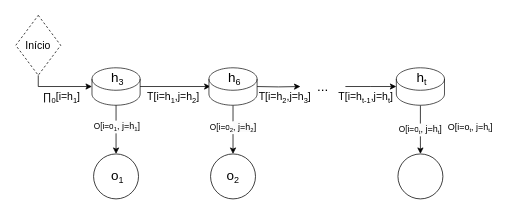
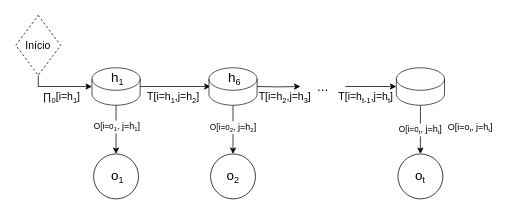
  <mxCell id="0" />
  <mxCell id="1" parent="0" />
  <mxCell id="2" value="" style="shape=cylinder3;whiteSpace=wrap;html=1;boundedLbl=1;backgroundOutline=1;size=15;fillColor=#FFFFFF;strokeColor=#1A1A1A;" vertex="1" parent="1"><mxGeometry x="121.71" y="90" width="64.29" height="50" as="geometry" /></mxCell>
  <mxCell id="3" value="" style="edgeStyle=orthogonalEdgeStyle;rounded=0;orthogonalLoop=1;jettySize=auto;html=1;exitX=1;exitY=0.5;exitDx=0;exitDy=0;exitPerimeter=0;" parent="1" edge="1"><mxGeometry relative="1" as="geometry"><mxPoint x="186" y="115" as="sourcePoint" /><mxPoint x="280" y="115" as="targetPoint" /></mxGeometry></mxCell>
  <mxCell id="4" value="" style="edgeStyle=orthogonalEdgeStyle;rounded=0;orthogonalLoop=1;jettySize=auto;html=1;" parent="1" target="6" edge="1"><mxGeometry relative="1" as="geometry"><mxPoint x="340" y="115" as="sourcePoint" /></mxGeometry></mxCell>
  <mxCell id="5" value="" style="edgeStyle=orthogonalEdgeStyle;rounded=0;orthogonalLoop=1;jettySize=auto;html=1;" parent="1" source="6" edge="1"><mxGeometry relative="1" as="geometry"><mxPoint x="528" y="115" as="targetPoint" /></mxGeometry></mxCell>
  <mxCell id="6" value="&lt;font style=&quot;font-size: 18px;&quot;&gt;...&lt;/font&gt;" style="text;html=1;strokeColor=none;fillColor=none;align=center;verticalAlign=middle;whiteSpace=wrap;rounded=0;" parent="1" vertex="1"><mxGeometry x="400" y="100" width="60" height="30" as="geometry" /></mxCell>
  <mxCell id="7" style="edgeStyle=orthogonalEdgeStyle;rounded=0;orthogonalLoop=1;jettySize=auto;html=1;entryX=0;entryY=0.5;entryDx=0;entryDy=0;entryPerimeter=0;" parent="1" source="8" target="2" edge="1"><mxGeometry relative="1" as="geometry"><Array as="points"><mxPoint x="50" y="115" /></Array><mxPoint x="120" y="115" as="targetPoint" /></mxGeometry></mxCell>
  <mxCell id="8" value="Início" style="rhombus;whiteSpace=wrap;html=1;fontSize=14;dashed=1;" parent="1" vertex="1"><mxGeometry x="20" y="20" width="60" height="80" as="geometry" /></mxCell>
  <mxCell id="9" value="T[i=h&lt;sub style=&quot;&quot;&gt;&lt;font style=&quot;font-size: 10px;&quot;&gt;1&lt;/font&gt;&lt;/sub&gt;&lt;font style=&quot;font-size: 14px;&quot;&gt;,j=h&lt;/font&gt;&lt;sub style=&quot;&quot;&gt;&lt;font style=&quot;font-size: 10px;&quot;&gt;2&lt;/font&gt;&lt;/sub&gt;]" style="text;html=1;strokeColor=none;fillColor=none;align=center;verticalAlign=middle;whiteSpace=wrap;rounded=0;fontSize=14;" parent="1" vertex="1"><mxGeometry x="186" y="115" width="89" height="30" as="geometry" /></mxCell>
  <mxCell id="10" value="T[i=h&lt;sub style=&quot;&quot;&gt;&lt;font style=&quot;font-size: 10px;&quot;&gt;2&lt;/font&gt;&lt;/sub&gt;&lt;font style=&quot;font-size: 14px;&quot;&gt;,j=h&lt;/font&gt;&lt;sub style=&quot;&quot;&gt;&lt;font style=&quot;font-size: 10px;&quot;&gt;3&lt;/font&gt;&lt;/sub&gt;]" style="text;html=1;strokeColor=none;fillColor=none;align=center;verticalAlign=middle;whiteSpace=wrap;rounded=0;fontSize=14;" parent="1" vertex="1"><mxGeometry x="335" y="115" width="89" height="30" as="geometry" /></mxCell>
  <mxCell id="11" value="T[i=h&lt;sub style=&quot;&quot;&gt;&lt;font style=&quot;font-size: 10px;&quot;&gt;t-1&lt;/font&gt;&lt;/sub&gt;&lt;font style=&quot;font-size: 14px;&quot;&gt;,j=h&lt;/font&gt;&lt;sub style=&quot;&quot;&gt;&lt;font style=&quot;font-size: 10px;&quot;&gt;t&lt;/font&gt;&lt;/sub&gt;]" style="text;html=1;strokeColor=none;fillColor=none;align=center;verticalAlign=middle;whiteSpace=wrap;rounded=0;fontSize=14;" parent="1" vertex="1"><mxGeometry x="443" y="115" width="89" height="30" as="geometry" /></mxCell>
  <mxCell id="12" value="∏&lt;sub style=&quot;border-color: var(--border-color);&quot;&gt;&lt;font style=&quot;font-size: 10px;&quot;&gt;0&lt;/font&gt;&lt;/sub&gt;[i=h&lt;sub style=&quot;&quot;&gt;&lt;font style=&quot;font-size: 10px;&quot;&gt;1&lt;/font&gt;&lt;/sub&gt;]" style="text;html=1;strokeColor=none;fillColor=none;align=center;verticalAlign=middle;whiteSpace=wrap;rounded=0;fontSize=14;" parent="1" vertex="1"><mxGeometry x="37" y="115" width="89" height="30" as="geometry" /></mxCell>
  <mxCell id="13" value="" style="edgeStyle=orthogonalEdgeStyle;rounded=0;orthogonalLoop=1;jettySize=auto;html=1;exitX=0.5;exitY=1;exitDx=0;exitDy=0;exitPerimeter=0;" parent="1" source="2" target="19" edge="1"><mxGeometry relative="1" as="geometry"><mxPoint x="156" y="150" as="sourcePoint" /></mxGeometry></mxCell>
  <mxCell id="14" value="O[i=o&lt;sub style=&quot;border-color: var(--border-color); background-color: rgb(251, 251, 251);&quot;&gt;&lt;font style=&quot;border-color: var(--border-color); font-size: 8px;&quot;&gt;1&lt;/font&gt;&lt;/sub&gt;&lt;span style=&quot;font-size: 12px; background-color: rgb(251, 251, 251);&quot;&gt;, j=h&lt;/span&gt;&lt;sub style=&quot;border-color: var(--border-color); background-color: rgb(251, 251, 251);&quot;&gt;&lt;font style=&quot;border-color: var(--border-color); font-size: 8px;&quot;&gt;1&lt;/font&gt;&lt;/sub&gt;&lt;span style=&quot;font-size: 12px; background-color: rgb(251, 251, 251);&quot;&gt;]&lt;/span&gt;" style="edgeLabel;html=1;align=center;verticalAlign=middle;resizable=0;points=[];" vertex="1" connectable="0" parent="13"><mxGeometry x="-0.14" y="1" relative="1" as="geometry"><mxPoint as="offset" /></mxGeometry></mxCell>
  <mxCell id="15" value="" style="edgeStyle=orthogonalEdgeStyle;rounded=0;orthogonalLoop=1;jettySize=auto;html=1;entryX=0.5;entryY=0;entryDx=0;entryDy=0;exitX=0.5;exitY=1;exitDx=0;exitDy=0;exitPerimeter=0;" parent="1" source="26" target="21" edge="1"><mxGeometry relative="1" as="geometry"><mxPoint x="310" y="150" as="sourcePoint" /></mxGeometry></mxCell>
  <mxCell id="16" value="O[i=o&lt;sub style=&quot;border-color: var(--border-color); background-color: rgb(251, 251, 251);&quot;&gt;&lt;font style=&quot;border-color: var(--border-color); font-size: 8px;&quot;&gt;2&lt;/font&gt;&lt;/sub&gt;&lt;span style=&quot;font-size: 12px; background-color: rgb(251, 251, 251);&quot;&gt;, j=h&lt;/span&gt;&lt;sub style=&quot;border-color: var(--border-color); background-color: rgb(251, 251, 251);&quot;&gt;&lt;font style=&quot;border-color: var(--border-color); font-size: 8px;&quot;&gt;2&lt;/font&gt;&lt;/sub&gt;&lt;span style=&quot;font-size: 12px; background-color: rgb(251, 251, 251);&quot;&gt;]&lt;/span&gt;" style="edgeLabel;html=1;align=center;verticalAlign=middle;resizable=0;points=[];" vertex="1" connectable="0" parent="15"><mxGeometry x="-0.081" relative="1" as="geometry"><mxPoint as="offset" /></mxGeometry></mxCell>
  <mxCell id="17" value="O[i=o&lt;sub style=&quot;border-color: var(--border-color); background-color: rgb(251, 251, 251);&quot;&gt;&lt;font style=&quot;border-color: var(--border-color); font-size: 8px;&quot;&gt;t&lt;/font&gt;&lt;/sub&gt;&lt;span style=&quot;font-size: 12px; background-color: rgb(251, 251, 251);&quot;&gt;, j=h&lt;/span&gt;&lt;sub style=&quot;border-color: var(--border-color); background-color: rgb(251, 251, 251);&quot;&gt;&lt;font style=&quot;border-color: var(--border-color); font-size: 8px;&quot;&gt;t&lt;/font&gt;&lt;/sub&gt;&lt;span style=&quot;font-size: 12px; background-color: rgb(251, 251, 251);&quot;&gt;]&lt;/span&gt;" style="edgeStyle=orthogonalEdgeStyle;rounded=0;orthogonalLoop=1;jettySize=auto;html=1;entryX=0.5;entryY=0;entryDx=0;entryDy=0;exitX=0.5;exitY=1;exitDx=0;exitDy=0;exitPerimeter=0;" parent="1" source="28" target="23" edge="1"><mxGeometry relative="1" as="geometry"><mxPoint x="558" y="150" as="sourcePoint" /></mxGeometry></mxCell>
- <mxCell id="18" value="&lt;font style=&quot;font-size: 18px;&quot;&gt;h&lt;/font&gt;&lt;sub&gt;&lt;font style=&quot;font-size: 12px;&quot;&gt;3&lt;/font&gt;&lt;/sub&gt;" style="text;html=1;strokeColor=none;fillColor=none;align=center;verticalAlign=middle;whiteSpace=wrap;rounded=0;" parent="1" vertex="1"><mxGeometry x="138" y="90" width="36" height="30" as="geometry" /></mxCell>
+ <mxCell id="18" value="&lt;font style=&quot;font-size: 18px;&quot;&gt;h&lt;/font&gt;&lt;sub&gt;&lt;font style=&quot;font-size: 12px;&quot;&gt;1&lt;/font&gt;&lt;/sub&gt;" style="text;html=1;strokeColor=none;fillColor=none;align=center;verticalAlign=middle;whiteSpace=wrap;rounded=0;" parent="1" vertex="1"><mxGeometry x="138" y="90" width="36" height="30" as="geometry" /></mxCell>
  <mxCell id="19" value="" style="ellipse;whiteSpace=wrap;html=1;aspect=fixed;" parent="1" vertex="1"><mxGeometry x="123.85" y="205" width="60" height="60" as="geometry" /></mxCell>
  <mxCell id="20" value="&lt;font style=&quot;&quot;&gt;&lt;span style=&quot;font-size: 18px;&quot;&gt;o&lt;/span&gt;&lt;sub style=&quot;&quot;&gt;&lt;font style=&quot;font-size: 12px;&quot;&gt;1&lt;/font&gt;&lt;/sub&gt;&lt;/font&gt;" style="text;html=1;strokeColor=none;fillColor=none;align=center;verticalAlign=middle;whiteSpace=wrap;rounded=0;" parent="1" vertex="1"><mxGeometry x="126" y="220" width="60" height="30" as="geometry" /></mxCell>
  <mxCell id="21" value="" style="ellipse;whiteSpace=wrap;html=1;aspect=fixed;" parent="1" vertex="1"><mxGeometry x="280" y="205" width="60" height="60" as="geometry" /></mxCell>
  <mxCell id="22" value="&lt;font style=&quot;&quot;&gt;&lt;span style=&quot;font-size: 18px;&quot;&gt;o&lt;/span&gt;&lt;sub style=&quot;&quot;&gt;&lt;font style=&quot;font-size: 12px;&quot;&gt;2&lt;/font&gt;&lt;/sub&gt;&lt;/font&gt;" style="text;html=1;strokeColor=none;fillColor=none;align=center;verticalAlign=middle;whiteSpace=wrap;rounded=0;" parent="1" vertex="1"><mxGeometry x="280" y="220" width="60" height="30" as="geometry" /></mxCell>
  <mxCell id="23" value="" style="ellipse;whiteSpace=wrap;html=1;aspect=fixed;" parent="1" vertex="1"><mxGeometry x="530.15" y="205" width="60" height="60" as="geometry" /></mxCell>
+ <mxCell id="24" value="&lt;font style=&quot;&quot;&gt;&lt;span style=&quot;font-size: 18px;&quot;&gt;o&lt;/span&gt;&lt;sub style=&quot;&quot;&gt;&lt;font style=&quot;font-size: 12px;&quot;&gt;t&lt;/font&gt;&lt;/sub&gt;&lt;/font&gt;" style="text;html=1;strokeColor=none;fillColor=none;align=center;verticalAlign=middle;whiteSpace=wrap;rounded=0;" parent="1" vertex="1"><mxGeometry x="530.15" y="220" width="60" height="30" as="geometry" /></mxCell>
  <mxCell id="25" value="O[i=o&lt;sub style=&quot;&quot;&gt;&lt;font style=&quot;font-size: 8px;&quot;&gt;t&lt;/font&gt;&lt;/sub&gt;, j=h&lt;sub&gt;&lt;font style=&quot;font-size: 8px;&quot;&gt;t&lt;/font&gt;&lt;/sub&gt;]" style="text;html=1;strokeColor=none;fillColor=none;align=center;verticalAlign=middle;whiteSpace=wrap;rounded=0;" parent="1" vertex="1"><mxGeometry x="592.29" y="155" width="70" height="30" as="geometry" /></mxCell>
  <mxCell id="26" value="" style="shape=cylinder3;whiteSpace=wrap;html=1;boundedLbl=1;backgroundOutline=1;size=15;fillColor=#FFFFFF;strokeColor=#1A1A1A;" vertex="1" parent="1"><mxGeometry x="277.85" y="90" width="64.29" height="50" as="geometry" /></mxCell>
  <mxCell id="27" value="&lt;font style=&quot;font-size: 18px;&quot;&gt;h&lt;/font&gt;&lt;sub&gt;&lt;font style=&quot;font-size: 12px;&quot;&gt;6&lt;/font&gt;&lt;/sub&gt;" style="text;html=1;strokeColor=none;fillColor=none;align=center;verticalAlign=middle;whiteSpace=wrap;rounded=0;" vertex="1" parent="1"><mxGeometry x="294.14" y="90" width="36" height="30" as="geometry" /></mxCell>
  <mxCell id="28" value="" style="shape=cylinder3;whiteSpace=wrap;html=1;boundedLbl=1;backgroundOutline=1;size=15;fillColor=#FFFFFF;strokeColor=#1A1A1A;" vertex="1" parent="1"><mxGeometry x="528" y="90" width="64.29" height="50" as="geometry" /></mxCell>
- <mxCell id="29" value="&lt;font style=&quot;font-size: 18px;&quot;&gt;h&lt;/font&gt;&lt;sub&gt;&lt;font style=&quot;font-size: 12px;&quot;&gt;t&lt;/font&gt;&lt;/sub&gt;" style="text;html=1;strokeColor=none;fillColor=none;align=center;verticalAlign=middle;whiteSpace=wrap;rounded=0;" vertex="1" parent="1"><mxGeometry x="544.29" y="90" width="36" height="30" as="geometry" /></mxCell>
